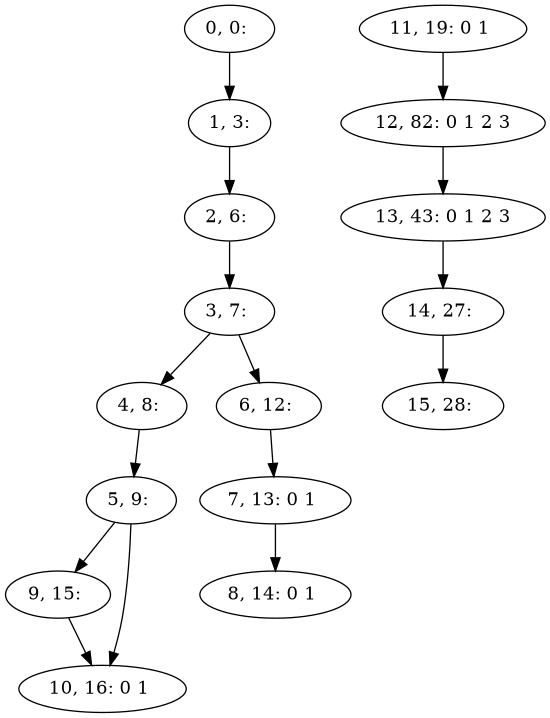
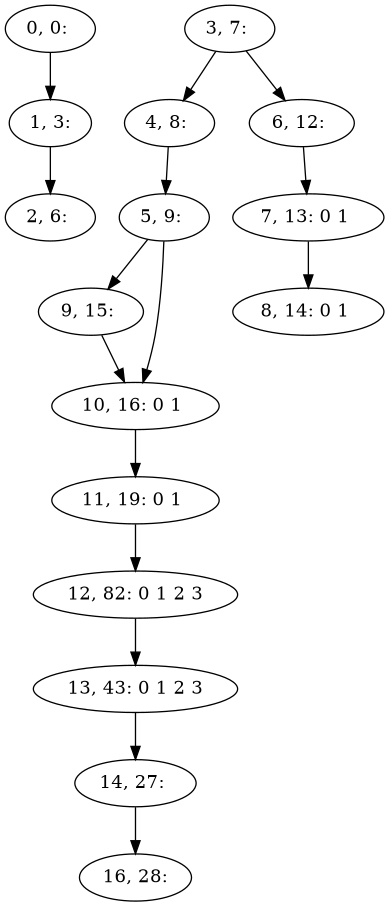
  digraph {
    n1 [label="0, 0: "]
    n2 [label="1, 3:"]
    n3 [label="2, 6: "]
    n4 [label="3, 7: "]
    n5 [label="4, 8: "]
    n6 [label="6, 12: "]
    n7 [label="5, 9: "]
    n8 [label="7, 13: 0 1 "]
    n9 [label="9, 15: "]
    n10 [label="10, 16: 0 1 "]
    n11 [label="8, 14: 0 1 "]
    n12 [label="11, 19: 0 1 "]
    n13 [label="12, 82: 0 1 2 3"]
    n14 [label="13, 43: 0 1 2 3"]
    n15 [label="14, 27: "]
-   n16 [label="15, 28: "]
+   n16 [label="16, 28:"]
    n1 -> n2
    n2 -> n3
-   n3 -> n4
    n4 -> n5
    n4 -> n6
    n5 -> n7
    n6 -> n8
    n7 -> n9
    n7 -> n10
    n8 -> n11
    n9 -> n10
+   n10 -> n12
    n12 -> n13
    n13 -> n14
    n14 -> n15
    n15 -> n16
  }
